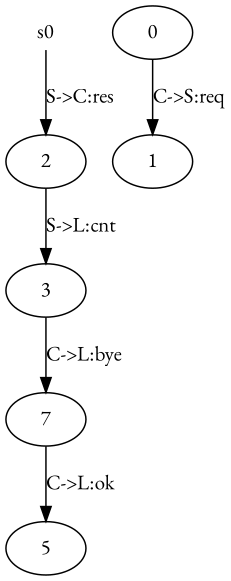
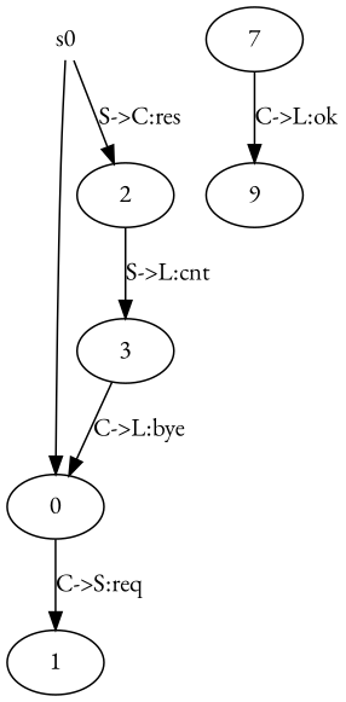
  digraph {
    fontname="EB Garamond"
    node [fontname="EB Garamond"]
    edge [fontname="EB Garamond"]
    s0 [height=0 shape=none width=0]
    0
    2
    1
    3
    n6 [label=7]
-   5
+   5 [label=9]
+   s0 -> 0
    s0 -> 2 [label="S->C:res"]
    0 -> 1 [label="C->S:req"]
    2 -> 3 [label="S->L:cnt"]
-   3 -> n6 [label="C->L:bye"]
+   3 -> 0 [label="C->L:bye"]
    n6 -> 5 [label="C->L:ok"]
  }
